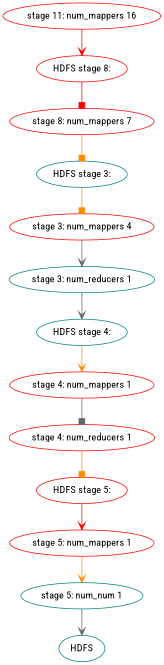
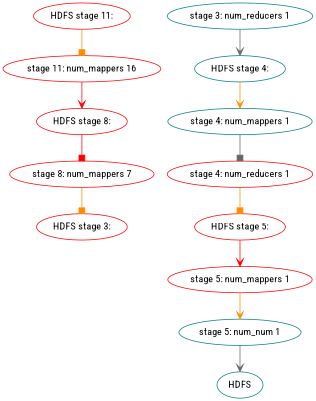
  digraph {
    fontname="Roboto Condensed"
    node [color=red fontname="Roboto Condensed"]
    edge [arrowhead=vee color=darkorange fontname="Roboto Condensed"]
    n1 [label="stage 11: num_mappers 16"]
+   "HDFS stage 11:"
    "HDFS stage 8:"
    "stage 8: num_mappers 7"
-   "HDFS stage 3:" [color=teal]
-   "stage 3: num_mappers 4"
+   "HDFS stage 3:"
    "stage 3: num_reducers 1" [color=teal]
    "HDFS stage 4:" [color=teal]
-   "stage 4: num_mappers 1"
+   "stage 4: num_mappers 1" [color=teal]
    "stage 4: num_reducers 1"
    "HDFS stage 5:"
    "stage 5: num_mappers 1"
    n13 [color=teal label="stage 5: num_num 1"]
    HDFS [color=teal]
    n1 -> "HDFS stage 8:" [color=red]
+   "HDFS stage 11:" -> n1 [arrowhead=box]
    "HDFS stage 8:" -> "stage 8: num_mappers 7" [arrowhead=box color=red]
    "stage 8: num_mappers 7" -> "HDFS stage 3:" [arrowhead=box]
-   "HDFS stage 3:" -> "stage 3: num_mappers 4" [arrowhead=box]
-   "stage 3: num_mappers 4" -> "stage 3: num_reducers 1" [color=gray40]
    "stage 3: num_reducers 1" -> "HDFS stage 4:" [color=gray40]
    "HDFS stage 4:" -> "stage 4: num_mappers 1"
    "stage 4: num_mappers 1" -> "stage 4: num_reducers 1" [arrowhead=box color=gray40]
    "stage 4: num_reducers 1" -> "HDFS stage 5:" [arrowhead=box]
    "HDFS stage 5:" -> "stage 5: num_mappers 1" [color=red]
    "stage 5: num_mappers 1" -> n13
    n13 -> HDFS [color=gray40]
  }
